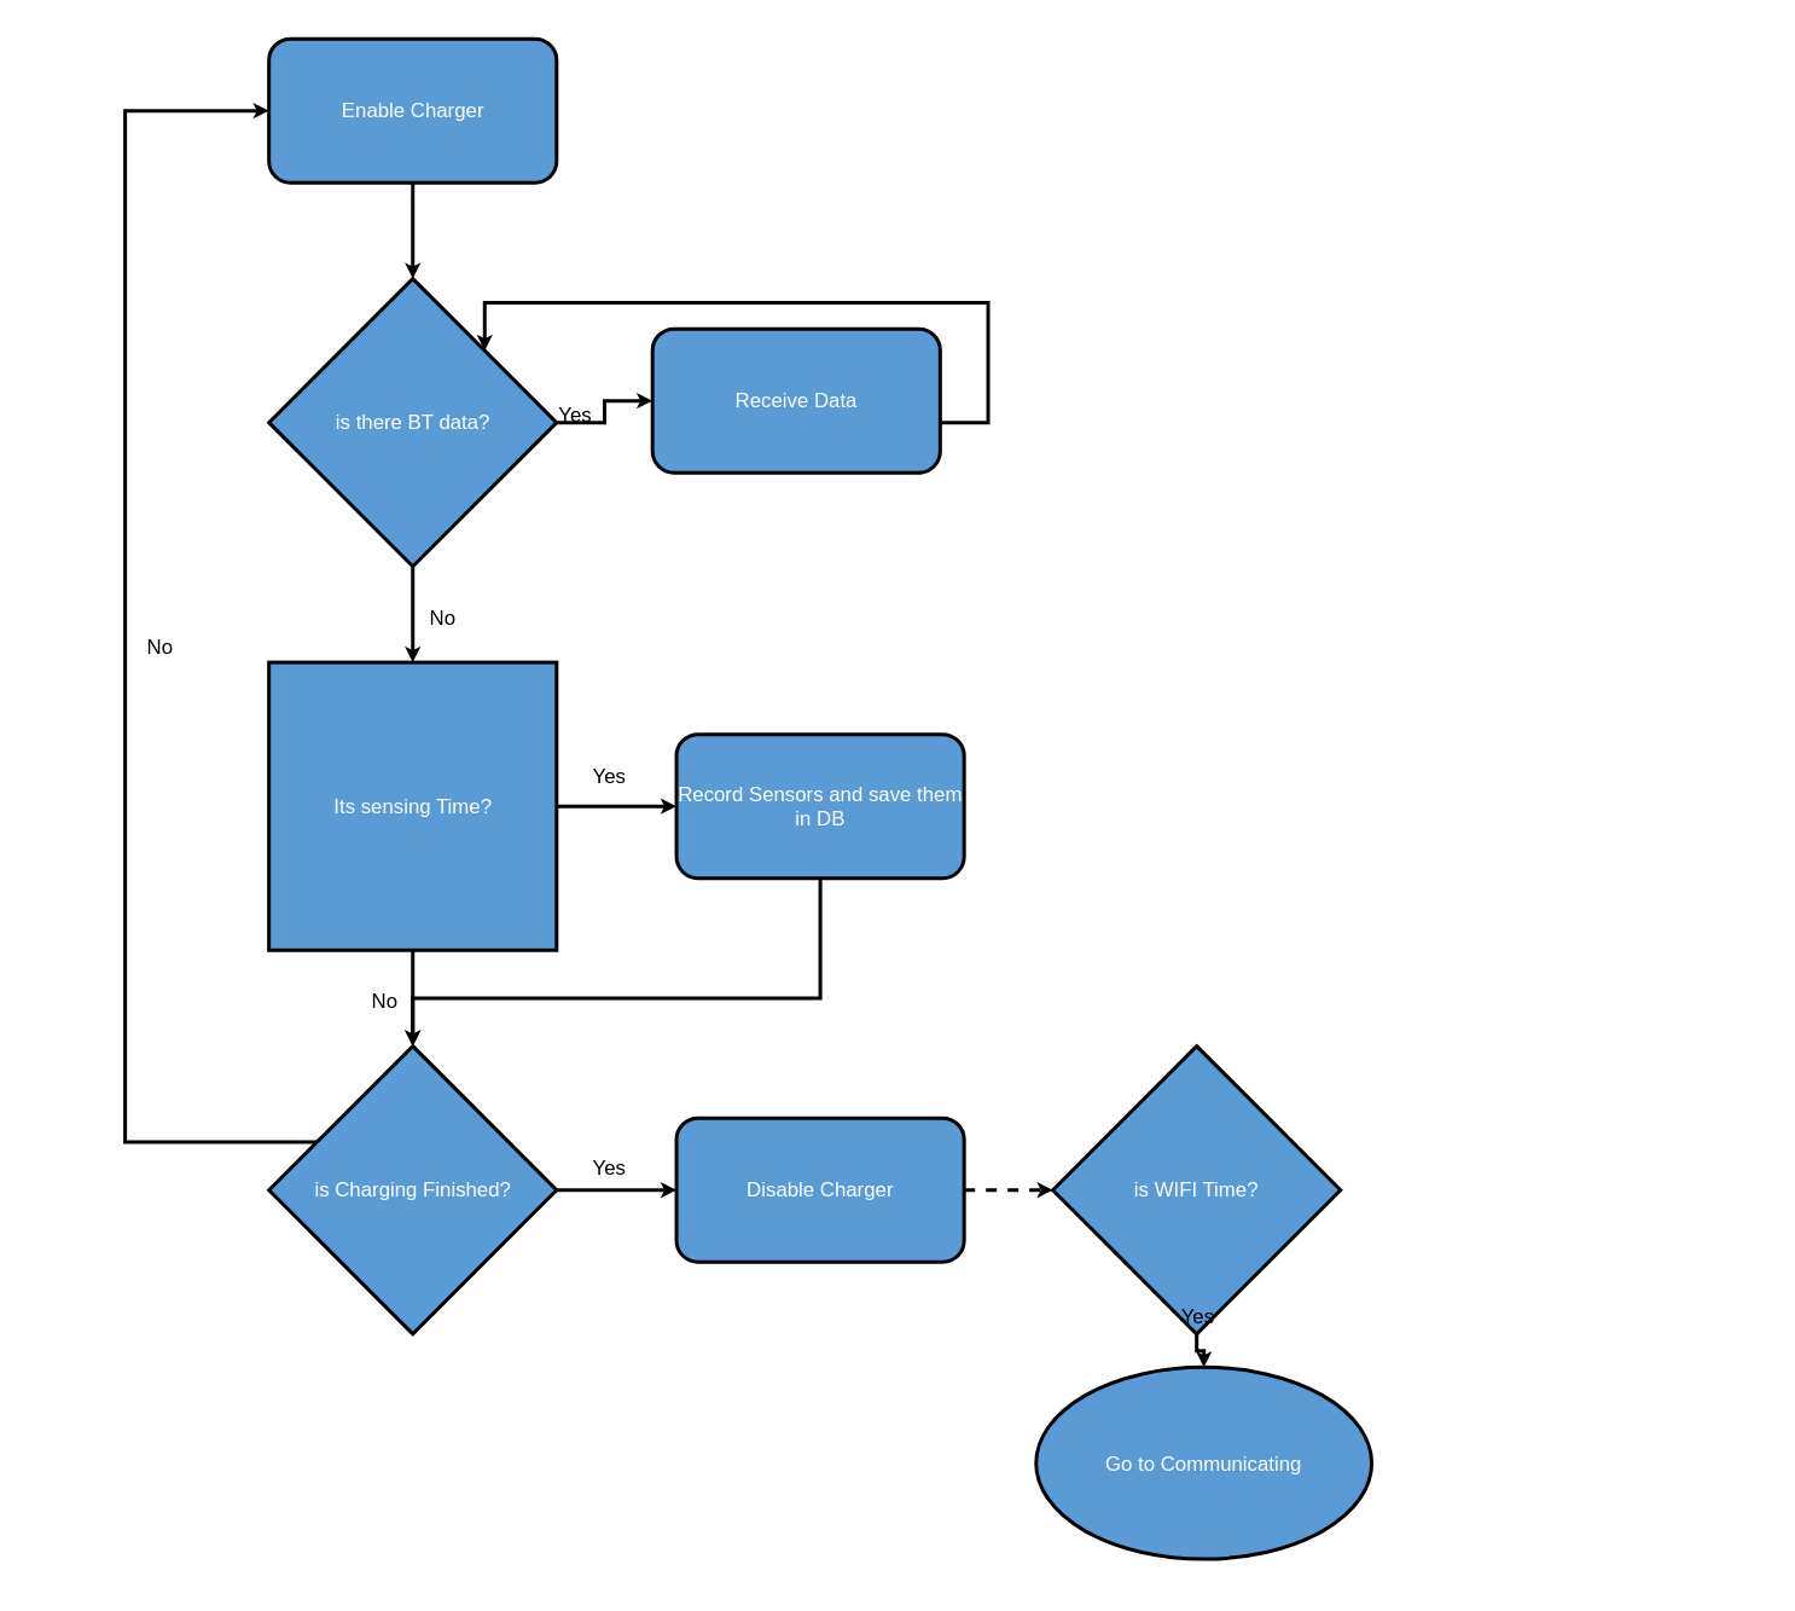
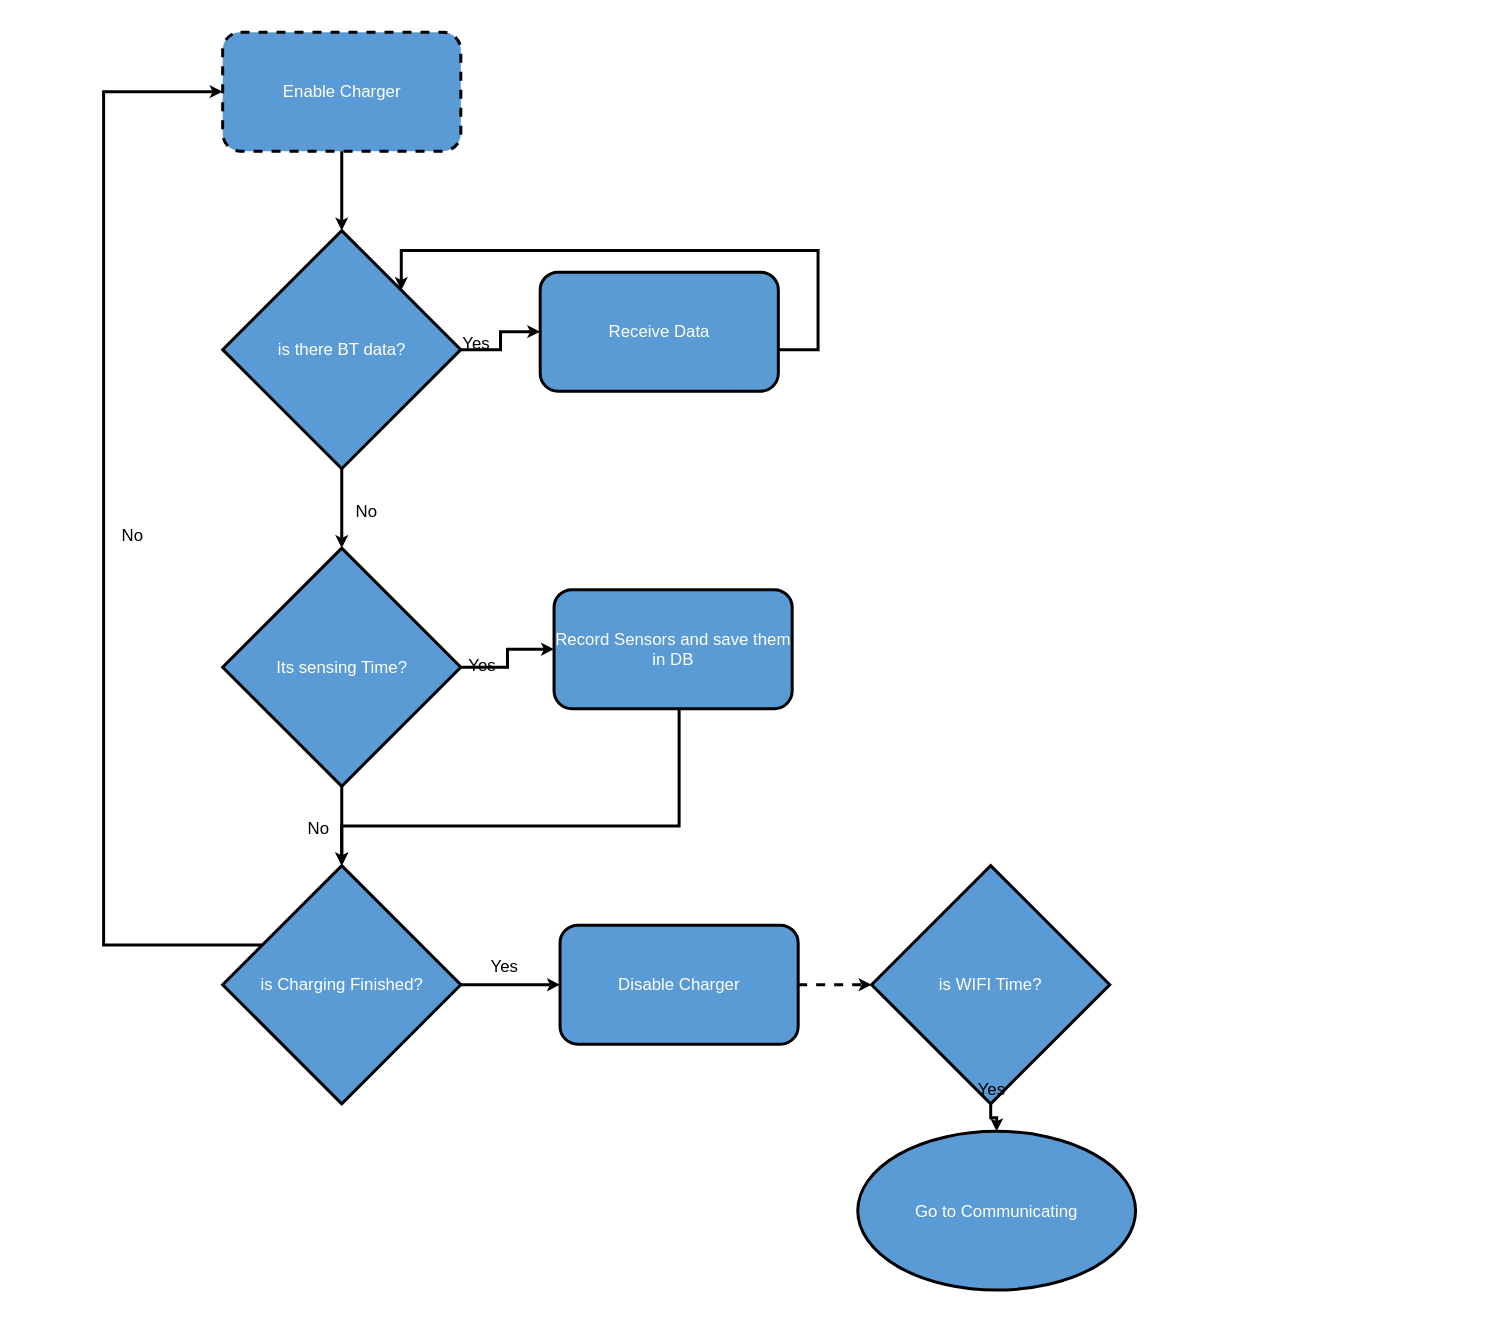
  <mxCell id="0" />
  <mxCell id="1" parent="0" />
  <mxCell id="2" style="edgeStyle=orthogonalEdgeStyle;rounded=0;orthogonalLoop=1;jettySize=auto;html=1;entryX=0;entryY=0.5;entryDx=0;entryDy=0;" parent="1" edge="1"><mxGeometry relative="1" as="geometry"><Array as="points"><mxPoint x="380" y="840" /><mxPoint x="100" y="840" /><mxPoint x="100" y="280" /></Array><mxPoint x="150" y="280" as="targetPoint" /></mxGeometry></mxCell>
  <mxCell id="3" value="" style="group;strokeWidth=5;fontSize=28;" parent="1" vertex="1" connectable="0"><mxGeometry x="20" y="20" width="2434.72" height="2180" as="geometry" /></mxCell>
- <mxCell id="4" value="Enable Charger" style="rounded=1;whiteSpace=wrap;html=1;fillColor=#5B9BD5;fontColor=#FFFFFF;strokeWidth=5;fontSize=28;" parent="3" vertex="1"><mxGeometry x="350.653" y="33.08" width="396.965" height="198.483" as="geometry" /></mxCell>
+ <mxCell id="4" value="Enable Charger" style="rounded=1;whiteSpace=wrap;html=1;fillColor=#5B9BD5;fontColor=#FFFFFF;strokeWidth=5;fontSize=28;dashed=1;" parent="3" vertex="1"><mxGeometry x="350.653" y="33.08" width="396.965" height="198.483" as="geometry" /></mxCell>
  <mxCell id="5" value="No" style="edgeStyle=orthogonalEdgeStyle;rounded=0;orthogonalLoop=1;jettySize=auto;html=1;entryX=0;entryY=0.5;entryDx=0;entryDy=0;labelBackgroundColor=none;strokeWidth=5;fontSize=28;" parent="3" source="6" target="4" edge="1"><mxGeometry x="0.007" y="-48" relative="1" as="geometry"><Array as="points"><mxPoint x="152.17" y="1554.78" /><mxPoint x="152.17" y="132.322" /></Array><mxPoint y="1" as="offset" /></mxGeometry></mxCell>
  <mxCell id="6" value="&lt;font style=&quot;font-size: 28px;&quot;&gt;is Charging Finished?&lt;/font&gt;" style="rhombus;whiteSpace=wrap;html=1;fillColor=#5B9BD5;fontColor=#FFFFFF;strokeWidth=5;fontSize=28;" parent="3" vertex="1"><mxGeometry x="350.653" y="1422.458" width="396.965" height="396.965" as="geometry" /></mxCell>
  <mxCell id="7" value="&lt;font style=&quot;font-size: 28px;&quot;&gt;is there BT data?&lt;/font&gt;" style="rhombus;whiteSpace=wrap;html=1;fillColor=#5B9BD5;fontColor=#FFFFFF;strokeWidth=5;fontSize=28;" parent="3" vertex="1"><mxGeometry x="350.653" y="363.885" width="396.965" height="396.965" as="geometry" /></mxCell>
  <mxCell id="8" value="" style="edgeStyle=orthogonalEdgeStyle;rounded=0;orthogonalLoop=1;jettySize=auto;html=1;strokeWidth=5;fontSize=28;" parent="3" source="4" target="7" edge="1"><mxGeometry relative="1" as="geometry" /></mxCell>
  <mxCell id="9" style="edgeStyle=orthogonalEdgeStyle;rounded=0;orthogonalLoop=1;jettySize=auto;html=1;entryX=1;entryY=0;entryDx=0;entryDy=0;strokeWidth=5;fontSize=28;" parent="3" source="10" target="7" edge="1"><mxGeometry relative="1" as="geometry"><Array as="points"><mxPoint x="1343.066" y="562.367" /><mxPoint x="1343.066" y="396.965" /><mxPoint x="648.377" y="396.965" /></Array></mxGeometry></mxCell>
  <mxCell id="10" value="Receive Data" style="rounded=1;whiteSpace=wrap;html=1;fillColor=#5B9BD5;fontColor=#FFFFFF;strokeWidth=5;fontSize=28;" parent="3" vertex="1"><mxGeometry x="879.94" y="433.126" width="396.965" height="198.483" as="geometry" /></mxCell>
  <mxCell id="11" value="Yes" style="edgeStyle=orthogonalEdgeStyle;rounded=0;orthogonalLoop=1;jettySize=auto;html=1;labelBackgroundColor=none;strokeWidth=5;fontSize=28;" parent="3" source="7" target="10" edge="1"><mxGeometry x="-0.057" y="42" relative="1" as="geometry"><mxPoint x="1" as="offset" /></mxGeometry></mxCell>
  <mxCell id="12" value="&lt;font style=&quot;font-size: 28px;&quot;&gt;is WIFI Time?&lt;/font&gt;" style="rhombus;whiteSpace=wrap;html=1;fillColor=#5B9BD5;fontColor=#FFFFFF;strokeWidth=5;fontSize=28;" parent="3" vertex="1"><mxGeometry x="1432.383" y="1422.458" width="396.965" height="396.965" as="geometry" /></mxCell>
  <mxCell id="13" value="Go to Communicating" style="ellipse;whiteSpace=wrap;html=1;fillColor=#5B9BD5;fontColor=#FFFFFF;strokeWidth=5;fontSize=28;" parent="3" vertex="1"><mxGeometry x="1409.302" y="1865.357" width="463.126" height="264.643" as="geometry" /></mxCell>
  <mxCell id="14" value="Yes" style="edgeStyle=orthogonalEdgeStyle;rounded=0;orthogonalLoop=1;jettySize=auto;html=1;labelBackgroundColor=none;strokeWidth=5;fontSize=28;" parent="3" source="12" target="13" edge="1"><mxGeometry x="-0.155" y="49" relative="1" as="geometry"><mxPoint y="1" as="offset" /></mxGeometry></mxCell>
  <mxCell id="15" value="" style="edgeStyle=orthogonalEdgeStyle;rounded=0;orthogonalLoop=1;jettySize=auto;html=1;strokeWidth=5;fontSize=28;dashed=1;" parent="3" source="16" target="12" edge="1"><mxGeometry relative="1" as="geometry" /></mxCell>
  <mxCell id="16" value="Disable Charger" style="rounded=1;whiteSpace=wrap;html=1;fillColor=#5B9BD5;fontColor=#FFFFFF;strokeWidth=5;fontSize=28;" parent="3" vertex="1"><mxGeometry x="913.02" y="1521.7" width="396.965" height="198.483" as="geometry" /></mxCell>
  <mxCell id="17" value="Yes" style="edgeStyle=orthogonalEdgeStyle;rounded=0;orthogonalLoop=1;jettySize=auto;html=1;labelBackgroundColor=none;strokeWidth=5;fontSize=28;" parent="3" source="6" target="16" edge="1"><mxGeometry x="-0.124" y="31" relative="1" as="geometry"><mxPoint as="offset" /></mxGeometry></mxCell>
  <mxCell id="18" value="No" style="edgeStyle=orthogonalEdgeStyle;rounded=0;orthogonalLoop=1;jettySize=auto;html=1;fontSize=28;strokeWidth=5;" parent="3" source="19" target="6" edge="1"><mxGeometry x="0.056" y="-39" relative="1" as="geometry"><mxPoint as="offset" /></mxGeometry></mxCell>
- <mxCell id="19" value="Its sensing Time?" style="whiteSpace=wrap;html=1;fillColor=#5B9BD5;fontColor=#FFFFFF;strokeWidth=5;fontSize=28;rounded=0;" parent="3" vertex="1"><mxGeometry x="350.653" y="893.171" width="396.965" height="396.965" as="geometry" /></mxCell>
+ <mxCell id="19" value="Its sensing Time?" style="rhombus;whiteSpace=wrap;html=1;fillColor=#5B9BD5;fontColor=#FFFFFF;strokeWidth=5;fontSize=28;" parent="3" vertex="1"><mxGeometry x="350.653" y="893.171" width="396.965" height="396.965" as="geometry" /></mxCell>
  <mxCell id="20" value="No" style="edgeStyle=orthogonalEdgeStyle;rounded=0;orthogonalLoop=1;jettySize=auto;html=1;fontSize=28;strokeWidth=5;" parent="3" source="7" target="19" edge="1"><mxGeometry x="0.045" y="41" relative="1" as="geometry"><mxPoint y="1" as="offset" /></mxGeometry></mxCell>
  <mxCell id="21" style="edgeStyle=orthogonalEdgeStyle;rounded=0;orthogonalLoop=1;jettySize=auto;html=1;entryX=0.5;entryY=0;entryDx=0;entryDy=0;fontSize=28;strokeWidth=5;" parent="3" source="22" target="6" edge="1"><mxGeometry relative="1" as="geometry"><Array as="points"><mxPoint x="1111.503" y="1356.297" /><mxPoint x="549.135" y="1356.297" /></Array></mxGeometry></mxCell>
- <mxCell id="22" value="Record Sensors and save them in DB" style="rounded=1;whiteSpace=wrap;html=1;fillColor=#5B9BD5;fontColor=#FFFFFF;strokeWidth=5;fontSize=28;" parent="3" vertex="1"><mxGeometry x="913.02" y="992.413" width="396.965" height="198.483" as="geometry" /></mxCell>
+ <mxCell id="22" value="Record Sensors and save them in DB" style="rounded=1;whiteSpace=wrap;html=1;fillColor=#5B9BD5;fontColor=#FFFFFF;strokeWidth=5;fontSize=28;" parent="3" vertex="1"><mxGeometry x="903.02" y="962.413" width="396.965" height="198.483" as="geometry" /></mxCell>
  <mxCell id="23" value="Yes" style="edgeStyle=orthogonalEdgeStyle;rounded=0;orthogonalLoop=1;jettySize=auto;html=1;labelBackgroundColor=none;strokeWidth=5;fontSize=28;" parent="3" source="19" target="22" edge="1"><mxGeometry x="-0.124" y="42" relative="1" as="geometry"><mxPoint as="offset" /></mxGeometry></mxCell>
